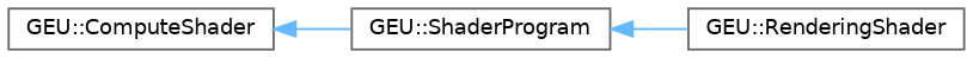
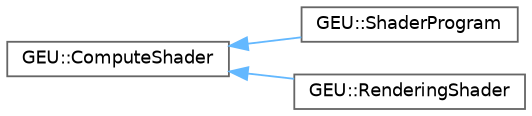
  digraph {
    rankdir=LR
    node [color=grey40 fillcolor=white fontname=Helvetica fontsize=10 shape=box style=filled]
    edge [color=steelblue1 dir=back fontname=Helvetica fontsize=10 labelfontname=Helvetica labelfontsize=10 style=solid]
    n1 [height=0.2 label="GEU::ShaderProgram" width=0.4]
    n2 [height=0.2 label="GEU::RenderingShader" width=0.4]
    n3 [height=0.2 label="GEU::ComputeShader" width=0.4]
-   n1 -> n2
+   n3 -> n2
    n3 -> n1
  }
